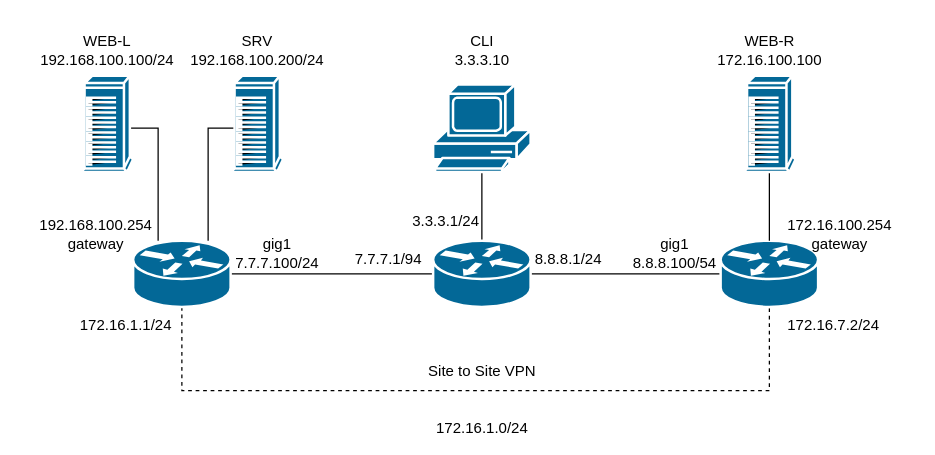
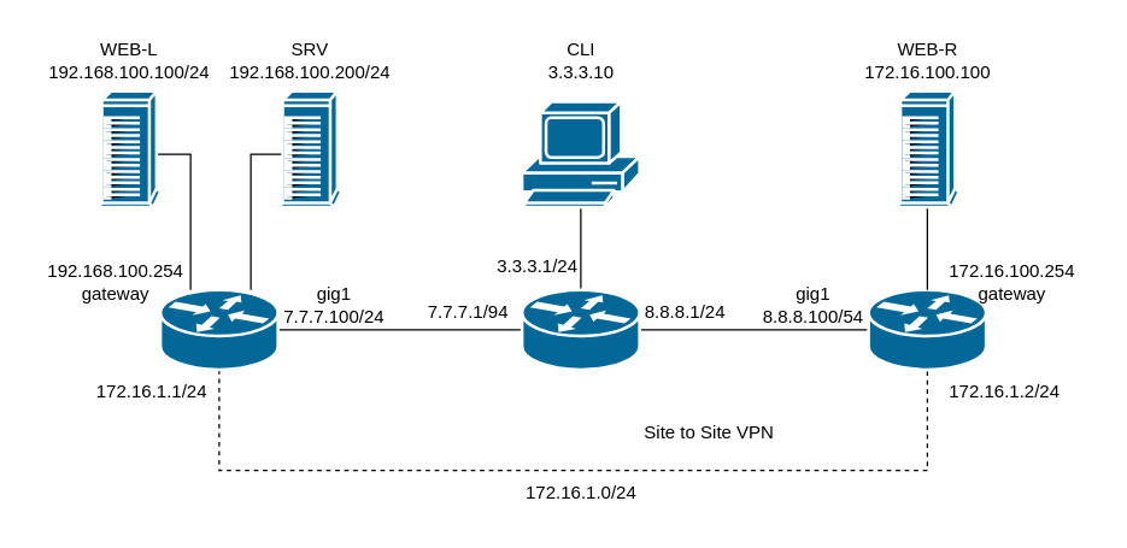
  <mxCell id="0" />
  <mxCell id="1" parent="0" />
  <mxCell id="2" style="edgeStyle=orthogonalEdgeStyle;rounded=0;orthogonalLoop=1;jettySize=auto;html=1;exitX=0.94;exitY=0.5;exitDx=0;exitDy=0;exitPerimeter=0;endArrow=none;endFill=0;" parent="1" source="3" target="8" edge="1"><mxGeometry relative="1" as="geometry"><Array as="points"><mxPoint x="104" y="102" /><mxPoint x="126" y="102" /></Array></mxGeometry></mxCell>
  <mxCell id="3" value="" style="shape=mxgraph.cisco.computers_and_peripherals.ibm_tower;sketch=0;html=1;pointerEvents=1;dashed=0;fillColor=#036897;strokeColor=#ffffff;strokeWidth=2;verticalLabelPosition=bottom;verticalAlign=top;align=center;outlineConnect=0;" parent="1" vertex="1"><mxGeometry x="64" y="60" width="42" height="77" as="geometry" /></mxCell>
  <mxCell id="4" style="edgeStyle=orthogonalEdgeStyle;rounded=0;orthogonalLoop=1;jettySize=auto;html=1;exitX=0.075;exitY=0.5;exitDx=0;exitDy=0;exitPerimeter=0;endArrow=none;endFill=0;" parent="1" source="5" target="8" edge="1"><mxGeometry relative="1" as="geometry"><Array as="points"><mxPoint x="187" y="102" /><mxPoint x="166" y="102" /></Array></mxGeometry></mxCell>
  <mxCell id="5" value="" style="shape=mxgraph.cisco.computers_and_peripherals.ibm_tower;sketch=0;html=1;pointerEvents=1;dashed=0;fillColor=#036897;strokeColor=#ffffff;strokeWidth=2;verticalLabelPosition=bottom;verticalAlign=top;align=center;outlineConnect=0;" parent="1" vertex="1"><mxGeometry x="184" y="60" width="42" height="77" as="geometry" /></mxCell>
  <mxCell id="6" style="edgeStyle=orthogonalEdgeStyle;rounded=0;orthogonalLoop=1;jettySize=auto;html=1;exitX=1;exitY=0.5;exitDx=0;exitDy=0;exitPerimeter=0;entryX=0;entryY=0.5;entryDx=0;entryDy=0;entryPerimeter=0;endArrow=none;endFill=0;" parent="1" source="8" target="12" edge="1"><mxGeometry relative="1" as="geometry" /></mxCell>
  <mxCell id="7" style="edgeStyle=orthogonalEdgeStyle;rounded=0;orthogonalLoop=1;jettySize=auto;html=1;exitX=0.5;exitY=1;exitDx=0;exitDy=0;exitPerimeter=0;entryX=0.5;entryY=1;entryDx=0;entryDy=0;entryPerimeter=0;endArrow=none;endFill=0;dashed=1;" parent="1" source="8" target="13" edge="1"><mxGeometry relative="1" as="geometry"><Array as="points"><mxPoint x="145" y="312" /><mxPoint x="615" y="312" /></Array></mxGeometry></mxCell>
  <mxCell id="8" value="" style="shape=mxgraph.cisco.routers.router;sketch=0;html=1;pointerEvents=1;dashed=0;fillColor=#036897;strokeColor=#ffffff;strokeWidth=2;verticalLabelPosition=bottom;verticalAlign=top;align=center;outlineConnect=0;" parent="1" vertex="1"><mxGeometry x="106" y="192" width="78" height="53" as="geometry" /></mxCell>
  <mxCell id="9" style="edgeStyle=orthogonalEdgeStyle;rounded=0;orthogonalLoop=1;jettySize=auto;html=1;exitX=0.5;exitY=1;exitDx=0;exitDy=0;exitPerimeter=0;entryX=0.5;entryY=0;entryDx=0;entryDy=0;entryPerimeter=0;endArrow=none;endFill=0;" parent="1" source="10" target="12" edge="1"><mxGeometry relative="1" as="geometry" /></mxCell>
  <mxCell id="10" value="" style="shape=mxgraph.cisco.computers_and_peripherals.pc;sketch=0;html=1;pointerEvents=1;dashed=0;fillColor=#036897;strokeColor=#ffffff;strokeWidth=2;verticalLabelPosition=bottom;verticalAlign=top;align=center;outlineConnect=0;" parent="1" vertex="1"><mxGeometry x="346" y="67" width="78" height="70" as="geometry" /></mxCell>
  <mxCell id="11" style="edgeStyle=orthogonalEdgeStyle;rounded=0;orthogonalLoop=1;jettySize=auto;html=1;exitX=1;exitY=0.5;exitDx=0;exitDy=0;exitPerimeter=0;entryX=0;entryY=0.5;entryDx=0;entryDy=0;entryPerimeter=0;endArrow=none;endFill=0;" parent="1" source="12" target="13" edge="1"><mxGeometry relative="1" as="geometry" /></mxCell>
  <mxCell id="12" value="" style="shape=mxgraph.cisco.routers.router;sketch=0;html=1;pointerEvents=1;dashed=0;fillColor=#036897;strokeColor=#ffffff;strokeWidth=2;verticalLabelPosition=bottom;verticalAlign=top;align=center;outlineConnect=0;" parent="1" vertex="1"><mxGeometry x="346" y="192" width="78" height="53" as="geometry" /></mxCell>
  <mxCell id="13" value="" style="shape=mxgraph.cisco.routers.router;sketch=0;html=1;pointerEvents=1;dashed=0;fillColor=#036897;strokeColor=#ffffff;strokeWidth=2;verticalLabelPosition=bottom;verticalAlign=top;align=center;outlineConnect=0;" parent="1" vertex="1"><mxGeometry x="576" y="192" width="78" height="53" as="geometry" /></mxCell>
  <mxCell id="14" style="edgeStyle=orthogonalEdgeStyle;rounded=0;orthogonalLoop=1;jettySize=auto;html=1;exitX=0.5;exitY=1;exitDx=0;exitDy=0;exitPerimeter=0;entryX=0.5;entryY=0;entryDx=0;entryDy=0;entryPerimeter=0;endArrow=none;endFill=0;" parent="1" source="15" target="13" edge="1"><mxGeometry relative="1" as="geometry" /></mxCell>
  <mxCell id="15" value="" style="shape=mxgraph.cisco.computers_and_peripherals.ibm_tower;sketch=0;html=1;pointerEvents=1;dashed=0;fillColor=#036897;strokeColor=#ffffff;strokeWidth=2;verticalLabelPosition=bottom;verticalAlign=top;align=center;outlineConnect=0;" parent="1" vertex="1"><mxGeometry x="594" y="60" width="42" height="77" as="geometry" /></mxCell>
  <mxCell id="16" value="gig1&lt;br&gt;7.7.7.100/24" style="text;html=1;align=center;verticalAlign=middle;resizable=0;points=[];autosize=1;strokeColor=none;fillColor=none;" parent="1" vertex="1"><mxGeometry x="176" y="182" width="90" height="40" as="geometry" /></mxCell>
  <mxCell id="17" value="WEB-L&lt;br&gt;192.168.100.100/24" style="text;html=1;align=center;verticalAlign=middle;resizable=0;points=[];autosize=1;strokeColor=none;fillColor=none;" parent="1" vertex="1"><mxGeometry x="20" y="20" width="130" height="40" as="geometry" /></mxCell>
  <mxCell id="18" value="SRV&lt;br&gt;192.168.100.200/24" style="text;html=1;align=center;verticalAlign=middle;resizable=0;points=[];autosize=1;strokeColor=none;fillColor=none;" parent="1" vertex="1"><mxGeometry x="140" y="20" width="130" height="40" as="geometry" /></mxCell>
  <mxCell id="19" value="7.7.7.1/94" style="text;html=1;align=center;verticalAlign=middle;resizable=0;points=[];autosize=1;strokeColor=none;fillColor=none;" parent="1" vertex="1"><mxGeometry x="270" y="192" width="80" height="30" as="geometry" /></mxCell>
  <mxCell id="20" value="3.3.3.1/24" style="text;html=1;align=center;verticalAlign=middle;resizable=0;points=[];autosize=1;strokeColor=none;fillColor=none;" parent="1" vertex="1"><mxGeometry x="316" y="162" width="80" height="30" as="geometry" /></mxCell>
  <mxCell id="21" value="8.8.8.1/24" style="text;html=1;align=center;verticalAlign=middle;resizable=0;points=[];autosize=1;strokeColor=none;fillColor=none;" parent="1" vertex="1"><mxGeometry x="414" y="192" width="80" height="30" as="geometry" /></mxCell>
  <mxCell id="22" value="CLI&lt;br&gt;3.3.3.10" style="text;html=1;align=center;verticalAlign=middle;resizable=0;points=[];autosize=1;strokeColor=none;fillColor=none;" parent="1" vertex="1"><mxGeometry x="350" y="20" width="70" height="40" as="geometry" /></mxCell>
  <mxCell id="23" value="gig1&lt;br&gt;8.8.8.100/54" style="text;html=1;align=center;verticalAlign=middle;resizable=0;points=[];autosize=1;strokeColor=none;fillColor=none;" parent="1" vertex="1"><mxGeometry x="494" y="182" width="90" height="40" as="geometry" /></mxCell>
  <mxCell id="24" value="WEB-R&lt;br&gt;172.16.100.100" style="text;html=1;align=center;verticalAlign=middle;resizable=0;points=[];autosize=1;strokeColor=none;fillColor=none;" parent="1" vertex="1"><mxGeometry x="560" y="20" width="110" height="40" as="geometry" /></mxCell>
  <mxCell id="25" value="192.168.100.254&lt;br&gt;gateway" style="text;html=1;align=center;verticalAlign=middle;resizable=0;points=[];autosize=1;strokeColor=none;fillColor=none;" parent="1" vertex="1"><mxGeometry x="21" y="167" width="110" height="40" as="geometry" /></mxCell>
  <mxCell id="26" value="172.16.100.254&lt;br&gt;gateway" style="text;html=1;align=center;verticalAlign=middle;resizable=0;points=[];autosize=1;strokeColor=none;fillColor=none;" parent="1" vertex="1"><mxGeometry x="616" y="167" width="110" height="40" as="geometry" /></mxCell>
- <mxCell id="27" value="Site to Site VPN" style="text;html=1;align=center;verticalAlign=middle;resizable=0;points=[];autosize=1;strokeColor=none;fillColor=none;" parent="1" vertex="1"><mxGeometry x="330" y="282" width="110" height="30" as="geometry" /></mxCell>
+ <mxCell id="27" value="Site to Site VPN" style="text;html=1;align=center;verticalAlign=middle;resizable=0;points=[];autosize=1;strokeColor=none;fillColor=none;" parent="1" vertex="1"><mxGeometry x="415" y="272" width="110" height="30" as="geometry" /></mxCell>
  <mxCell id="28" value="172.16.1.1/24" style="text;html=1;align=center;verticalAlign=middle;resizable=0;points=[];autosize=1;strokeColor=none;fillColor=none;" parent="1" vertex="1"><mxGeometry x="50" y="245" width="100" height="30" as="geometry" /></mxCell>
- <mxCell id="29" value="172.16.7.2/24" style="text;html=1;align=center;verticalAlign=middle;resizable=0;points=[];autosize=1;strokeColor=none;fillColor=none;" parent="1" vertex="1"><mxGeometry x="616" y="245" width="100" height="30" as="geometry" /></mxCell>
- <mxCell id="30" value="172.16.1.0/24" style="text;html=1;align=center;verticalAlign=middle;resizable=0;points=[];autosize=1;strokeColor=none;fillColor=none;" parent="1" vertex="1"><mxGeometry x="335" y="327" width="100" height="30" as="geometry" /></mxCell>
+ <mxCell id="29" value="172.16.1.2/24" style="text;html=1;align=center;verticalAlign=middle;resizable=0;points=[];autosize=1;strokeColor=none;fillColor=none;" parent="1" vertex="1"><mxGeometry x="616" y="245" width="100" height="30" as="geometry" /></mxCell>
+ <mxCell id="30" value="172.16.1.0/24" style="text;html=1;align=center;verticalAlign=middle;resizable=0;points=[];autosize=1;strokeColor=none;fillColor=none;" parent="1" vertex="1"><mxGeometry x="335" y="312" width="100" height="30" as="geometry" /></mxCell>
